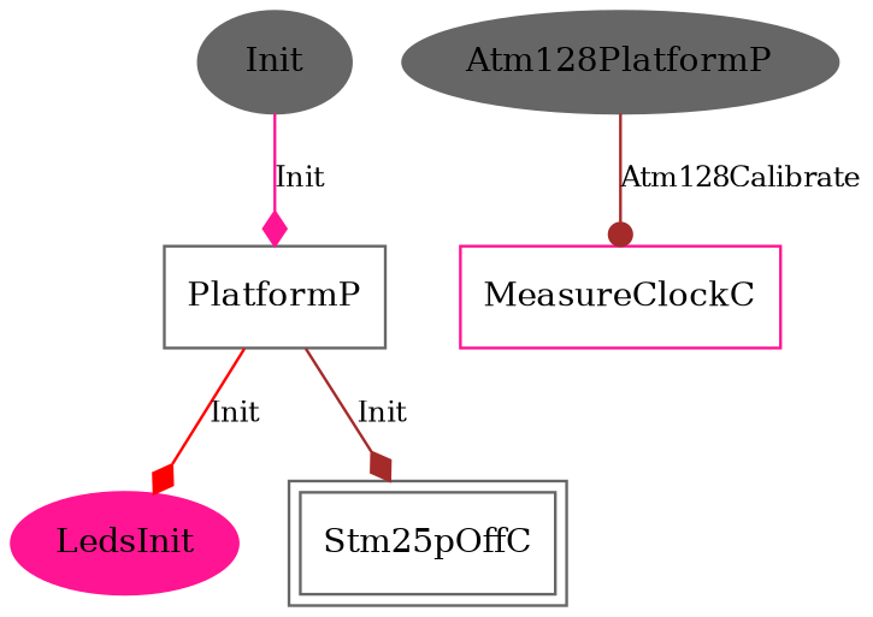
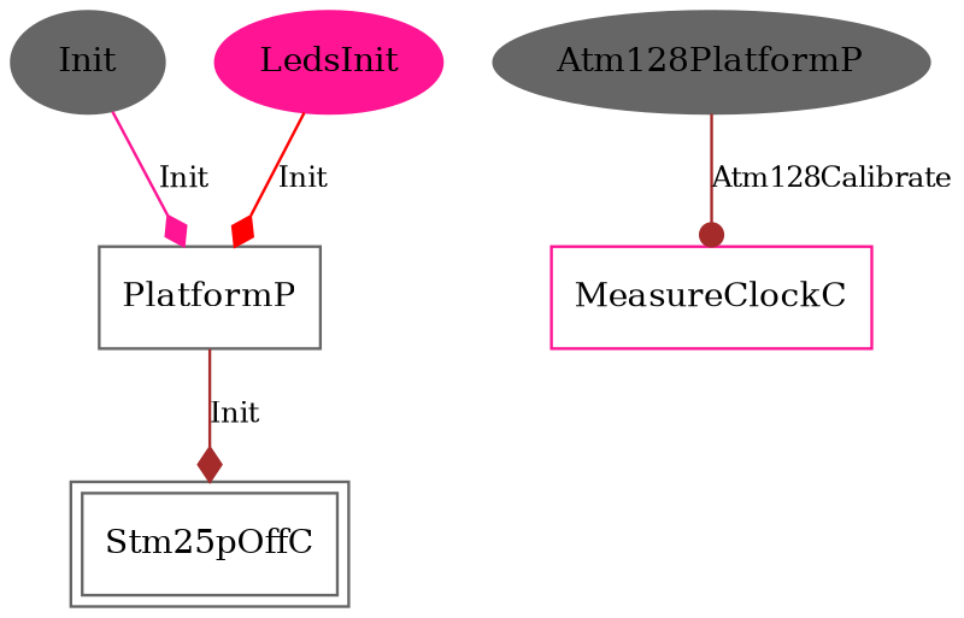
  digraph {
    fontname="DejaVu Serif"
    node [color=gray40 fontname="DejaVu Serif" fontsize=12 shape=ellipse]
    edge [arrowhead=diamond color=brown fontname="DejaVu Serif" fontsize=10]
    n1 [label=Init style=filled]
    PlatformP [shape=box]
    n3 [color=deeppink label=LedsInit style=filled]
    Stm25pOffC [peripheries=2 shape=box]
    n5 [label=Atm128PlatformP style=filled]
    MeasureClockC [color=deeppink shape=box]
    n1 -> PlatformP [color=deeppink label=Init]
-   PlatformP -> n3 [color=red label=Init]
+   n3 -> PlatformP [color=red label=Init]
    PlatformP -> Stm25pOffC [label=Init]
    n5 -> MeasureClockC [arrowhead=dot label=Atm128Calibrate]
  }
